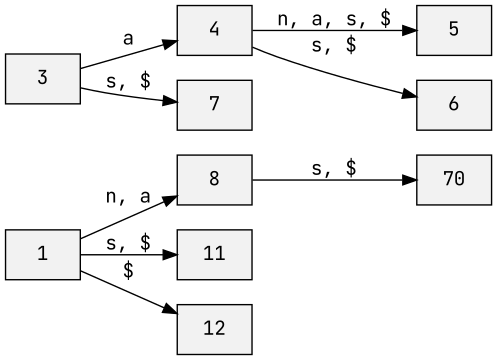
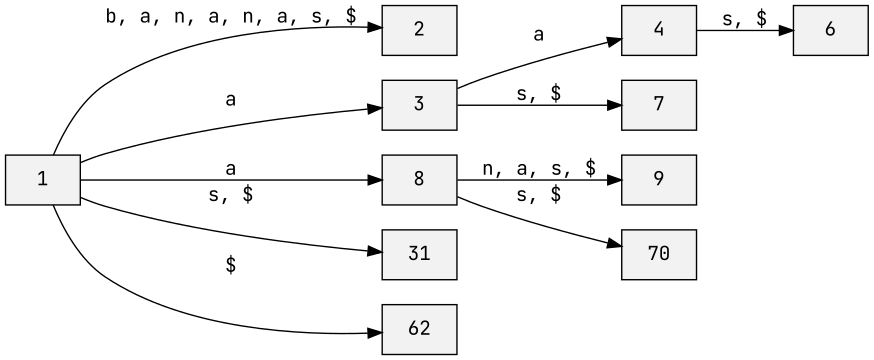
  digraph {
    fontname="JetBrains Mono"
    rankdir=LR
    node [fillcolor=gray95 fontname="JetBrains Mono" shape=box style=filled]
    edge [fontname="JetBrains Mono"]
    1
+   2
    3
    8
-   11
-   12
+   11 [label=31]
+   12 [label=62]
    4
    7
+   9
    n10 [label=70]
-   5
    6
-   1 -> 8 [label="n, a"]
+   1 -> 2 [label="b, a, n, a, n, a, s, $"]
+   1 -> 3 [label=a]
+   1 -> 8 [label=a]
    1 -> 11 [label="s, $"]
    1 -> 12 [label="$"]
    3 -> 4 [label=a]
    3 -> 7 [label="s, $"]
+   8 -> 9 [label="n, a, s, $"]
    8 -> n10 [label="s, $"]
-   4 -> 5 [label="n, a, s, $"]
    4 -> 6 [label="s, $"]
  }
